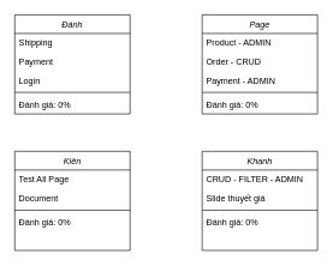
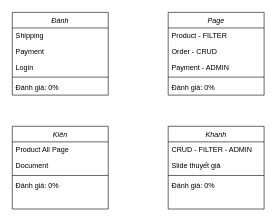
  <mxCell id="0" />
  <mxCell id="1" parent="0" />
  <mxCell id="2" value="Đánh" style="swimlane;fontStyle=2;align=center;verticalAlign=top;childLayout=stackLayout;horizontal=1;startSize=26;horizontalStack=0;resizeParent=1;resizeLast=0;collapsible=1;marginBottom=0;rounded=0;shadow=0;strokeWidth=1;" parent="1" vertex="1"><mxGeometry x="20" y="20" width="160" height="138" as="geometry"><mxRectangle x="230" y="140" width="160" height="26" as="alternateBounds" /></mxGeometry></mxCell>
  <mxCell id="3" value="Shipping" style="text;align=left;verticalAlign=top;spacingLeft=4;spacingRight=4;overflow=hidden;rotatable=0;points=[[0,0.5],[1,0.5]];portConstraint=eastwest;" parent="2" vertex="1"><mxGeometry y="26" width="160" height="26" as="geometry" /></mxCell>
  <mxCell id="4" value="Payment" style="text;align=left;verticalAlign=top;spacingLeft=4;spacingRight=4;overflow=hidden;rotatable=0;points=[[0,0.5],[1,0.5]];portConstraint=eastwest;rounded=0;shadow=0;html=0;" parent="2" vertex="1"><mxGeometry y="52" width="160" height="26" as="geometry" /></mxCell>
  <mxCell id="5" value="Login" style="text;align=left;verticalAlign=top;spacingLeft=4;spacingRight=4;overflow=hidden;rotatable=0;points=[[0,0.5],[1,0.5]];portConstraint=eastwest;rounded=0;shadow=0;html=0;" parent="2" vertex="1"><mxGeometry y="78" width="160" height="26" as="geometry" /></mxCell>
  <mxCell id="6" value="" style="line;html=1;strokeWidth=1;align=left;verticalAlign=middle;spacingTop=-1;spacingLeft=3;spacingRight=3;rotatable=0;labelPosition=right;points=[];portConstraint=eastwest;" vertex="1" parent="2"><mxGeometry y="104" width="160" height="8" as="geometry" /></mxCell>
  <mxCell id="7" value="Đánh giá: 0%" style="text;align=left;verticalAlign=top;spacingLeft=4;spacingRight=4;overflow=hidden;rotatable=0;points=[[0,0.5],[1,0.5]];portConstraint=eastwest;rounded=0;shadow=0;html=0;" vertex="1" parent="2"><mxGeometry y="112" width="160" height="26" as="geometry" /></mxCell>
  <mxCell id="8" value="Page" style="swimlane;fontStyle=2;align=center;verticalAlign=top;childLayout=stackLayout;horizontal=1;startSize=26;horizontalStack=0;resizeParent=1;resizeLast=0;collapsible=1;marginBottom=0;rounded=0;shadow=0;strokeWidth=1;" vertex="1" parent="1"><mxGeometry x="280" y="20" width="160" height="138" as="geometry"><mxRectangle x="230" y="140" width="160" height="26" as="alternateBounds" /></mxGeometry></mxCell>
- <mxCell id="9" value="Product - ADMIN" style="text;align=left;verticalAlign=top;spacingLeft=4;spacingRight=4;overflow=hidden;rotatable=0;points=[[0,0.5],[1,0.5]];portConstraint=eastwest;" vertex="1" parent="8"><mxGeometry y="26" width="160" height="26" as="geometry" /></mxCell>
+ <mxCell id="9" value="Product - FILTER" style="text;align=left;verticalAlign=top;spacingLeft=4;spacingRight=4;overflow=hidden;rotatable=0;points=[[0,0.5],[1,0.5]];portConstraint=eastwest;" vertex="1" parent="8"><mxGeometry y="26" width="160" height="26" as="geometry" /></mxCell>
  <mxCell id="10" value="Order - CRUD" style="text;align=left;verticalAlign=top;spacingLeft=4;spacingRight=4;overflow=hidden;rotatable=0;points=[[0,0.5],[1,0.5]];portConstraint=eastwest;rounded=0;shadow=0;html=0;" vertex="1" parent="8"><mxGeometry y="52" width="160" height="26" as="geometry" /></mxCell>
  <mxCell id="11" value="Payment - ADMIN" style="text;align=left;verticalAlign=top;spacingLeft=4;spacingRight=4;overflow=hidden;rotatable=0;points=[[0,0.5],[1,0.5]];portConstraint=eastwest;rounded=0;shadow=0;html=0;" vertex="1" parent="8"><mxGeometry y="78" width="160" height="26" as="geometry" /></mxCell>
  <mxCell id="12" value="" style="line;html=1;strokeWidth=1;align=left;verticalAlign=middle;spacingTop=-1;spacingLeft=3;spacingRight=3;rotatable=0;labelPosition=right;points=[];portConstraint=eastwest;" vertex="1" parent="8"><mxGeometry y="104" width="160" height="8" as="geometry" /></mxCell>
  <mxCell id="13" value="Đánh giá: 0%" style="text;align=left;verticalAlign=top;spacingLeft=4;spacingRight=4;overflow=hidden;rotatable=0;points=[[0,0.5],[1,0.5]];portConstraint=eastwest;rounded=0;shadow=0;html=0;" vertex="1" parent="8"><mxGeometry y="112" width="160" height="26" as="geometry" /></mxCell>
  <mxCell id="14" value="Kiên" style="swimlane;fontStyle=2;align=center;verticalAlign=top;childLayout=stackLayout;horizontal=1;startSize=26;horizontalStack=0;resizeParent=1;resizeLast=0;collapsible=1;marginBottom=0;rounded=0;shadow=0;strokeWidth=1;" vertex="1" parent="1"><mxGeometry x="20" y="210" width="160" height="138" as="geometry"><mxRectangle x="230" y="140" width="160" height="26" as="alternateBounds" /></mxGeometry></mxCell>
- <mxCell id="15" value="Test All Page" style="text;align=left;verticalAlign=top;spacingLeft=4;spacingRight=4;overflow=hidden;rotatable=0;points=[[0,0.5],[1,0.5]];portConstraint=eastwest;" vertex="1" parent="14"><mxGeometry y="26" width="160" height="26" as="geometry" /></mxCell>
+ <mxCell id="15" value="Product All Page" style="text;align=left;verticalAlign=top;spacingLeft=4;spacingRight=4;overflow=hidden;rotatable=0;points=[[0,0.5],[1,0.5]];portConstraint=eastwest;" vertex="1" parent="14"><mxGeometry y="26" width="160" height="26" as="geometry" /></mxCell>
  <mxCell id="16" value="Document" style="text;align=left;verticalAlign=top;spacingLeft=4;spacingRight=4;overflow=hidden;rotatable=0;points=[[0,0.5],[1,0.5]];portConstraint=eastwest;rounded=0;shadow=0;html=0;" vertex="1" parent="14"><mxGeometry y="52" width="160" height="26" as="geometry" /></mxCell>
  <mxCell id="17" value="" style="line;html=1;strokeWidth=1;align=left;verticalAlign=middle;spacingTop=-1;spacingLeft=3;spacingRight=3;rotatable=0;labelPosition=right;points=[];portConstraint=eastwest;" vertex="1" parent="14"><mxGeometry y="78" width="160" height="8" as="geometry" /></mxCell>
  <mxCell id="18" value="Đánh giá: 0%" style="text;align=left;verticalAlign=top;spacingLeft=4;spacingRight=4;overflow=hidden;rotatable=0;points=[[0,0.5],[1,0.5]];portConstraint=eastwest;rounded=0;shadow=0;html=0;" vertex="1" parent="14"><mxGeometry y="86" width="160" height="26" as="geometry" /></mxCell>
  <mxCell id="19" value="Khanh" style="swimlane;fontStyle=2;align=center;verticalAlign=top;childLayout=stackLayout;horizontal=1;startSize=26;horizontalStack=0;resizeParent=1;resizeLast=0;collapsible=1;marginBottom=0;rounded=0;shadow=0;strokeWidth=1;" vertex="1" parent="1"><mxGeometry x="280" y="210" width="160" height="138" as="geometry"><mxRectangle x="230" y="140" width="160" height="26" as="alternateBounds" /></mxGeometry></mxCell>
  <mxCell id="20" value="CRUD - FILTER - ADMIN" style="text;align=left;verticalAlign=top;spacingLeft=4;spacingRight=4;overflow=hidden;rotatable=0;points=[[0,0.5],[1,0.5]];portConstraint=eastwest;" vertex="1" parent="19"><mxGeometry y="26" width="160" height="26" as="geometry" /></mxCell>
  <mxCell id="21" value="Slide thuyết giá" style="text;align=left;verticalAlign=top;spacingLeft=4;spacingRight=4;overflow=hidden;rotatable=0;points=[[0,0.5],[1,0.5]];portConstraint=eastwest;rounded=0;shadow=0;html=0;" vertex="1" parent="19"><mxGeometry y="52" width="160" height="26" as="geometry" /></mxCell>
  <mxCell id="22" value="" style="line;html=1;strokeWidth=1;align=left;verticalAlign=middle;spacingTop=-1;spacingLeft=3;spacingRight=3;rotatable=0;labelPosition=right;points=[];portConstraint=eastwest;" vertex="1" parent="19"><mxGeometry y="78" width="160" height="8" as="geometry" /></mxCell>
  <mxCell id="23" value="Đánh giá: 0%" style="text;align=left;verticalAlign=top;spacingLeft=4;spacingRight=4;overflow=hidden;rotatable=0;points=[[0,0.5],[1,0.5]];portConstraint=eastwest;rounded=0;shadow=0;html=0;" vertex="1" parent="19"><mxGeometry y="86" width="160" height="26" as="geometry" /></mxCell>
